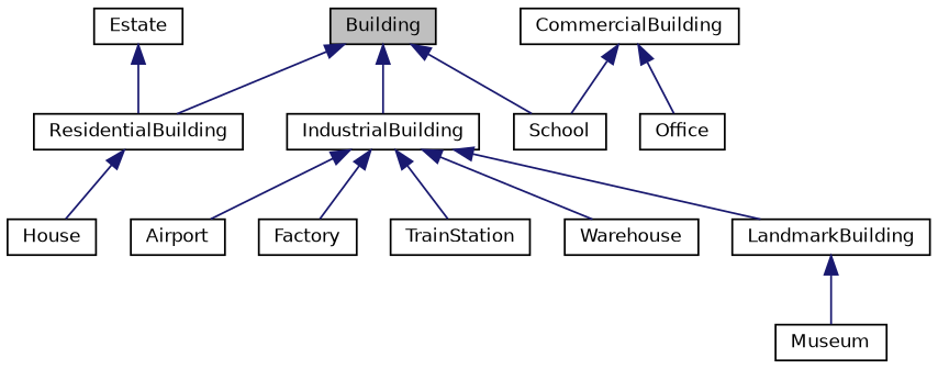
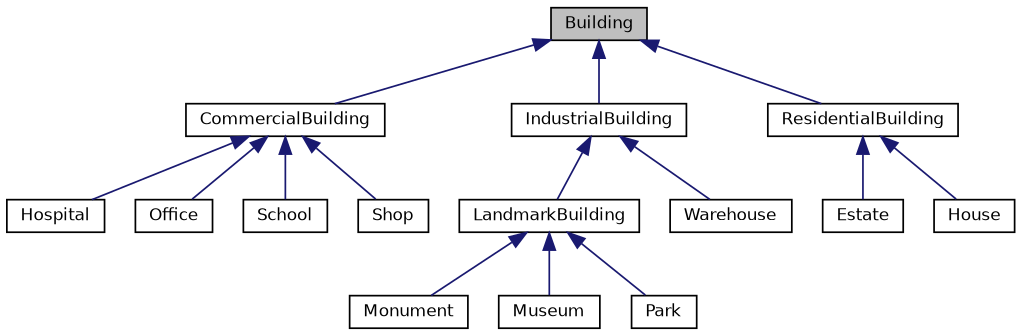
  digraph {
    rankdir=TB
    node [color=black fillcolor=white fontname=Helvetica fontsize=10 shape=record style=filled]
    edge [color=midnightblue dir=back fontname=Helvetica fontsize=10 labelfontname=Helvetica labelfontsize=10 style=solid]
    n1 [fillcolor=grey75 fontcolor=black height=0.2 label=Building width=0.4]
    n2 [height=0.2 label=CommercialBuilding width=0.4]
    n3 [height=0.2 label=IndustrialBuilding width=0.4]
    n4 [height=0.2 label=ResidentialBuilding width=0.4]
+   n5 [height=0.2 label=Hospital width=0.4]
    n6 [height=0.2 label=Office width=0.4]
    n7 [height=0.2 label=School width=0.4]
+   n8 [height=0.2 label=Shop width=0.4]
    n9 [height=0.2 label=LandmarkBuilding width=0.4]
-   n10 [height=0.2 label=Airport width=0.4]
-   n11 [height=0.2 label=Factory width=0.4]
-   n12 [height=0.2 label=TrainStation width=0.4]
    n13 [height=0.2 label=Warehouse width=0.4]
+   n14 [height=0.2 label=Monument width=0.4]
    n15 [height=0.2 label=Museum width=0.4]
+   n16 [height=0.2 label=Park width=0.4]
    n17 [height=0.2 label=Estate width=0.4]
    n18 [height=0.2 label=House width=0.4]
-   n1 -> n7
+   n1 -> n2
    n1 -> n3
    n1 -> n4
+   n2 -> n5
    n2 -> n6
    n2 -> n7
+   n2 -> n8
    n3 -> n9
-   n3 -> n10
-   n3 -> n11
-   n3 -> n12
    n3 -> n13
-   n17 -> n4
+   n4 -> n17
    n4 -> n18
+   n9 -> n14
    n9 -> n15
+   n9 -> n16
  }
